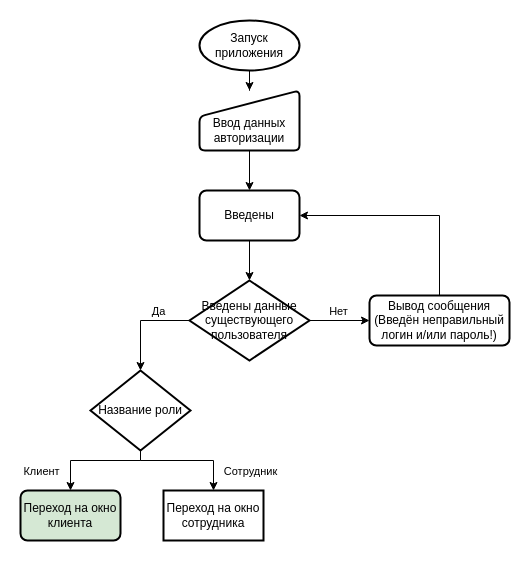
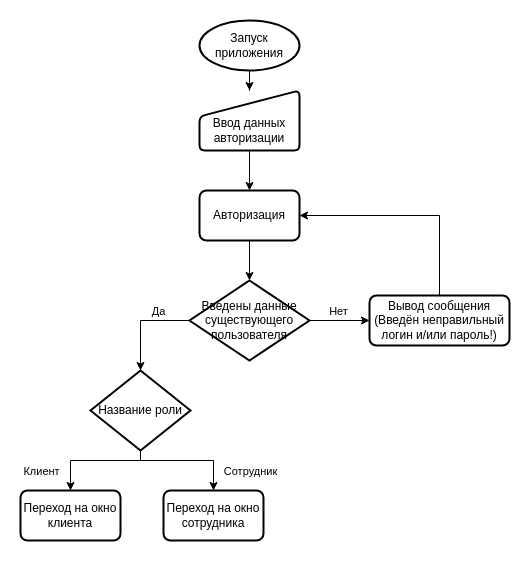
  <mxCell id="0" />
  <mxCell id="1" parent="0" />
  <mxCell id="2" value="" style="edgeStyle=orthogonalEdgeStyle;rounded=0;orthogonalLoop=1;jettySize=auto;html=1;" edge="1" parent="1" source="3" target="5"><mxGeometry relative="1" as="geometry" /></mxCell>
  <mxCell id="3" value="Запуск приложения" style="strokeWidth=2;html=1;shape=mxgraph.flowchart.start_1;whiteSpace=wrap;" vertex="1" parent="1"><mxGeometry x="199" y="20" width="100" height="50" as="geometry" /></mxCell>
  <mxCell id="4" value="" style="edgeStyle=orthogonalEdgeStyle;rounded=0;orthogonalLoop=1;jettySize=auto;html=1;" edge="1" parent="1" source="5" target="7"><mxGeometry relative="1" as="geometry" /></mxCell>
  <mxCell id="5" value="Ввод данных авторизации" style="strokeWidth=2;shape=manualInput;whiteSpace=wrap;rounded=1;size=26;arcSize=11;verticalAlign=middle;labelPosition=center;verticalLabelPosition=middle;align=center;html=1;spacingTop=20;" vertex="1" parent="1"><mxGeometry x="199" y="90" width="100" height="60" as="geometry" /></mxCell>
  <mxCell id="6" value="" style="edgeStyle=orthogonalEdgeStyle;rounded=0;orthogonalLoop=1;jettySize=auto;html=1;" edge="1" parent="1" source="7" target="12"><mxGeometry relative="1" as="geometry" /></mxCell>
- <mxCell id="7" value="Введены" style="rounded=1;whiteSpace=wrap;html=1;absoluteArcSize=1;arcSize=14;strokeWidth=2;" vertex="1" parent="1"><mxGeometry x="199" y="190" width="100" height="50" as="geometry" /></mxCell>
+ <mxCell id="7" value="Авторизация" style="rounded=1;whiteSpace=wrap;html=1;absoluteArcSize=1;arcSize=14;strokeWidth=2;" vertex="1" parent="1"><mxGeometry x="199" y="190" width="100" height="50" as="geometry" /></mxCell>
  <mxCell id="8" value="" style="edgeStyle=orthogonalEdgeStyle;rounded=0;orthogonalLoop=1;jettySize=auto;html=1;" edge="1" parent="1" source="12" target="14"><mxGeometry relative="1" as="geometry" /></mxCell>
  <mxCell id="9" value="Нет" style="edgeLabel;html=1;align=center;verticalAlign=middle;resizable=0;points=[];" vertex="1" connectable="0" parent="8"><mxGeometry x="-0.055" relative="1" as="geometry"><mxPoint y="-10" as="offset" /></mxGeometry></mxCell>
  <mxCell id="10" style="edgeStyle=orthogonalEdgeStyle;rounded=0;orthogonalLoop=1;jettySize=auto;html=1;entryX=0.5;entryY=0;entryDx=0;entryDy=0;entryPerimeter=0;exitX=0;exitY=0.5;exitDx=0;exitDy=0;exitPerimeter=0;" edge="1" parent="1" source="12" target="19"><mxGeometry relative="1" as="geometry" /></mxCell>
  <mxCell id="11" value="Да" style="edgeLabel;html=1;align=center;verticalAlign=middle;resizable=0;points=[];" vertex="1" connectable="0" parent="10"><mxGeometry x="-0.351" y="-2" relative="1" as="geometry"><mxPoint y="-8" as="offset" /></mxGeometry></mxCell>
  <mxCell id="12" value="Введены данные существующего пользователя" style="strokeWidth=2;html=1;shape=mxgraph.flowchart.decision;whiteSpace=wrap;" vertex="1" parent="1"><mxGeometry x="189" y="280" width="120" height="80" as="geometry" /></mxCell>
  <mxCell id="13" style="edgeStyle=orthogonalEdgeStyle;rounded=0;orthogonalLoop=1;jettySize=auto;html=1;" edge="1" parent="1" source="14" target="7"><mxGeometry relative="1" as="geometry"><Array as="points"><mxPoint x="439" y="215" /></Array></mxGeometry></mxCell>
  <mxCell id="14" value="Вывод сообщения (Введён неправильный логин и/или пароль!)" style="rounded=1;whiteSpace=wrap;html=1;absoluteArcSize=1;arcSize=14;strokeWidth=2;" vertex="1" parent="1"><mxGeometry x="369" y="295" width="140" height="50" as="geometry" /></mxCell>
  <mxCell id="15" style="edgeStyle=orthogonalEdgeStyle;rounded=0;orthogonalLoop=1;jettySize=auto;html=1;" edge="1" parent="1" source="19" target="20"><mxGeometry relative="1" as="geometry"><Array as="points"><mxPoint x="140" y="460" /><mxPoint x="213" y="460" /></Array></mxGeometry></mxCell>
  <mxCell id="16" value="Сотрудник" style="edgeLabel;html=1;align=center;verticalAlign=middle;resizable=0;points=[];" vertex="1" connectable="0" parent="15"><mxGeometry x="0.564" y="-1" relative="1" as="geometry"><mxPoint x="37" y="5" as="offset" /></mxGeometry></mxCell>
  <mxCell id="17" style="edgeStyle=orthogonalEdgeStyle;rounded=0;orthogonalLoop=1;jettySize=auto;html=1;" edge="1" parent="1" source="19" target="21"><mxGeometry relative="1" as="geometry"><Array as="points"><mxPoint x="140" y="460" /><mxPoint x="70" y="460" /></Array></mxGeometry></mxCell>
  <mxCell id="18" value="Клиент" style="edgeLabel;html=1;align=center;verticalAlign=middle;resizable=0;points=[];" vertex="1" connectable="0" parent="17"><mxGeometry x="0.603" relative="1" as="geometry"><mxPoint x="-30" y="2" as="offset" /></mxGeometry></mxCell>
  <mxCell id="19" value="Название роли" style="strokeWidth=2;html=1;shape=mxgraph.flowchart.decision;whiteSpace=wrap;" vertex="1" parent="1"><mxGeometry x="90" y="370" width="100" height="80" as="geometry" /></mxCell>
- <mxCell id="20" value="Переход на окно сотрудника" style="whiteSpace=wrap;html=1;absoluteArcSize=1;arcSize=14;strokeWidth=2;rounded=0;" vertex="1" parent="1"><mxGeometry x="163" y="490" width="100" height="50" as="geometry" /></mxCell>
- <mxCell id="21" value="Переход на окно клиента" style="rounded=1;whiteSpace=wrap;html=1;absoluteArcSize=1;arcSize=14;strokeWidth=2;fillColor=#d5e8d4;" vertex="1" parent="1"><mxGeometry x="20" y="490" width="100" height="50" as="geometry" /></mxCell>
+ <mxCell id="20" value="Переход на окно сотрудника" style="rounded=1;whiteSpace=wrap;html=1;absoluteArcSize=1;arcSize=14;strokeWidth=2;" vertex="1" parent="1"><mxGeometry x="163" y="490" width="100" height="50" as="geometry" /></mxCell>
+ <mxCell id="21" value="Переход на окно клиента" style="rounded=1;whiteSpace=wrap;html=1;absoluteArcSize=1;arcSize=14;strokeWidth=2;" vertex="1" parent="1"><mxGeometry x="20" y="490" width="100" height="50" as="geometry" /></mxCell>
